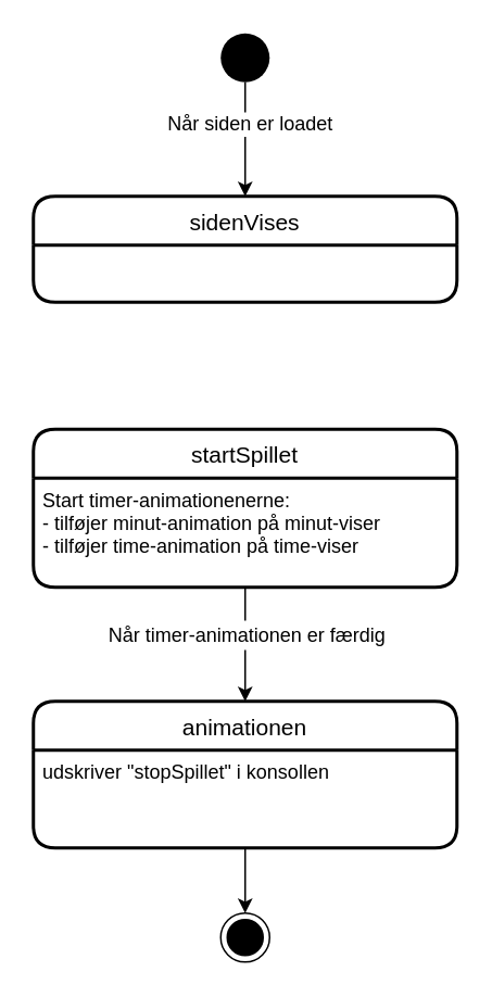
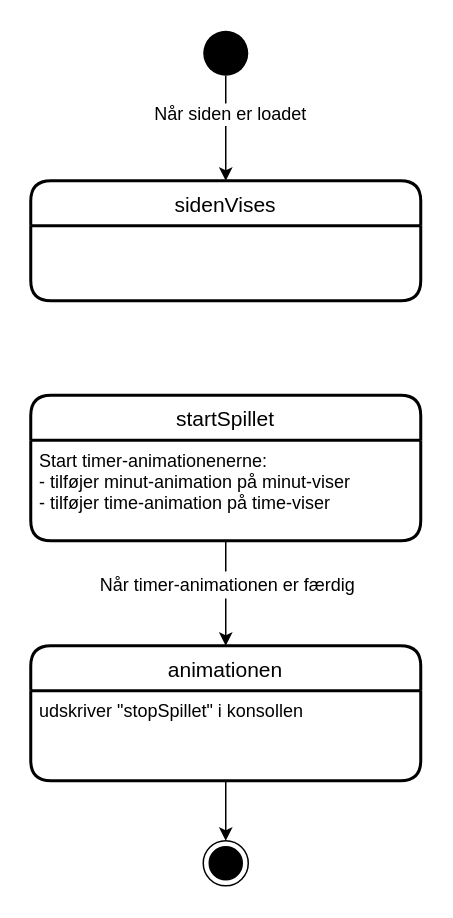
  <mxCell id="0" />
  <mxCell id="1" parent="0" />
  <mxCell id="2" value="" style="edgeStyle=orthogonalEdgeStyle;rounded=0;orthogonalLoop=1;jettySize=auto;html=1;fontColor=#000000;entryX=0.5;entryY=0;entryDx=0;entryDy=0;" parent="1" source="4" target="13" edge="1"><mxGeometry relative="1" as="geometry"><mxPoint x="150" y="115" as="targetPoint" /></mxGeometry></mxCell>
  <mxCell id="3" value="&lt;font style=&quot;font-size: 12px&quot;&gt;Når siden er loadet&lt;/font&gt;" style="edgeLabel;html=1;align=center;verticalAlign=middle;resizable=0;points=[];fontColor=#000000;" parent="2" connectable="0" vertex="1"><mxGeometry x="-0.274" y="2" relative="1" as="geometry"><mxPoint as="offset" /></mxGeometry></mxCell>
  <mxCell id="4" value="" style="ellipse;fillColor=#000000;strokeColor=none;rounded=1;" parent="1" vertex="1"><mxGeometry x="135" y="20" width="30" height="30" as="geometry" /></mxCell>
  <mxCell id="5" value="animationen" style="swimlane;childLayout=stackLayout;horizontal=1;startSize=30;horizontalStack=0;rounded=1;fontSize=14;fontStyle=0;strokeWidth=2;resizeParent=0;resizeLast=1;shadow=0;dashed=0;align=center;expand=0;resizable=0;" parent="1" vertex="1"><mxGeometry x="20" y="430" width="260" height="90" as="geometry" /></mxCell>
  <mxCell id="6" value="udskriver &quot;stopSpillet&quot; i konsollen" style="align=left;strokeColor=none;fillColor=none;spacingLeft=4;fontSize=12;verticalAlign=top;resizable=0;rotatable=0;part=1;rounded=0;" parent="5" vertex="1"><mxGeometry y="30" width="260" height="60" as="geometry" /></mxCell>
  <mxCell id="7" value="startSpillet" style="swimlane;childLayout=stackLayout;horizontal=1;startSize=30;horizontalStack=0;rounded=1;fontSize=14;fontStyle=0;strokeWidth=2;resizeParent=0;resizeLast=1;shadow=0;dashed=0;align=center;expand=0;resizable=0;" parent="1" vertex="1"><mxGeometry x="20" y="263" width="260" height="97" as="geometry" /></mxCell>
  <mxCell id="8" value="Start timer-animationenerne:&#10;- tilføjer minut-animation på minut-viser&#10;- tilføjer time-animation på time-viser" style="align=left;strokeColor=none;fillColor=none;spacingLeft=4;fontSize=12;verticalAlign=top;resizable=0;rotatable=0;part=1;rounded=0;" parent="7" vertex="1"><mxGeometry y="30" width="260" height="67" as="geometry" /></mxCell>
  <mxCell id="9" style="edgeStyle=orthogonalEdgeStyle;rounded=0;orthogonalLoop=1;jettySize=auto;html=1;exitX=0.5;exitY=1;exitDx=0;exitDy=0;entryX=0.5;entryY=0;entryDx=0;entryDy=0;" parent="1" source="8" target="5" edge="1"><mxGeometry relative="1" as="geometry" /></mxCell>
  <mxCell id="10" value="&lt;div style=&quot;font-size: 12px ; line-height: 18px&quot;&gt;&lt;span style=&quot;background-color: rgb(255 , 255 , 255)&quot;&gt;Når timer-animationen er færdig&lt;/span&gt;&lt;/div&gt;" style="edgeLabel;html=1;align=center;verticalAlign=middle;resizable=0;points=[];" parent="9" connectable="0" vertex="1"><mxGeometry x="-0.206" relative="1" as="geometry"><mxPoint as="offset" /></mxGeometry></mxCell>
  <mxCell id="11" value="" style="ellipse;html=1;shape=endState;fillColor=#000000;strokeColor=#000000;rounded=1;labelBackgroundColor=#FFFFFF;fontFamily=Helvetica;fontSize=12;fontColor=#000000;" parent="1" vertex="1"><mxGeometry x="135" y="560" width="30" height="30" as="geometry" /></mxCell>
  <mxCell id="12" style="edgeStyle=orthogonalEdgeStyle;rounded=0;orthogonalLoop=1;jettySize=auto;html=1;exitX=0.5;exitY=1;exitDx=0;exitDy=0;fontFamily=Helvetica;fontSize=12;fontColor=#000000;" parent="1" source="6" target="11" edge="1"><mxGeometry relative="1" as="geometry" /></mxCell>
- <mxCell id="13" value="sidenVises" style="swimlane;childLayout=stackLayout;horizontal=1;startSize=30;horizontalStack=0;rounded=1;fontSize=14;fontStyle=0;strokeWidth=2;resizeParent=0;resizeLast=1;shadow=0;dashed=0;align=center;expand=0;resizable=0;" parent="1" vertex="1"><mxGeometry x="20" y="120" width="260" height="65" as="geometry" /></mxCell>
+ <mxCell id="13" value="sidenVises" style="swimlane;childLayout=stackLayout;horizontal=1;startSize=30;horizontalStack=0;rounded=1;fontSize=14;fontStyle=0;strokeWidth=2;resizeParent=0;resizeLast=1;shadow=0;dashed=0;align=center;expand=0;resizable=0;" parent="1" vertex="1"><mxGeometry x="20" y="120" width="260" height="80" as="geometry" /></mxCell>
